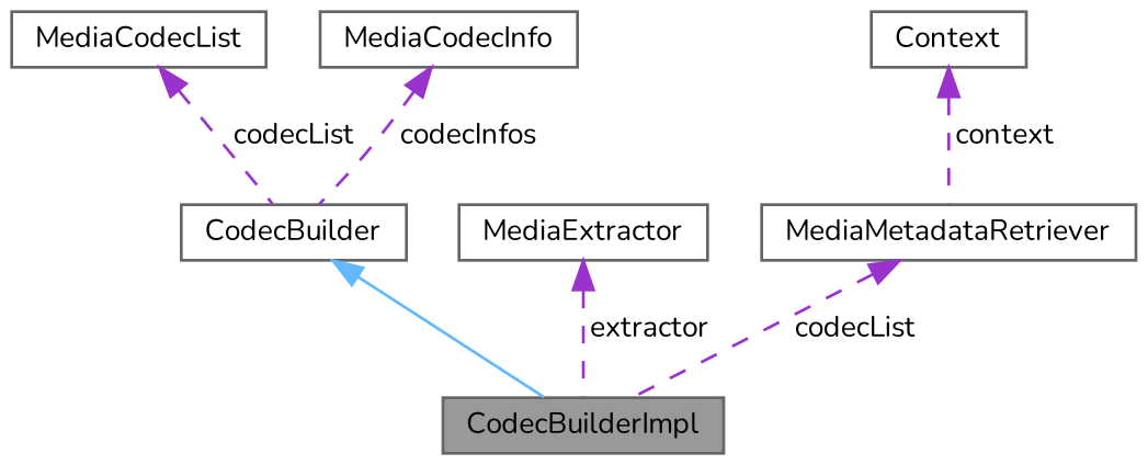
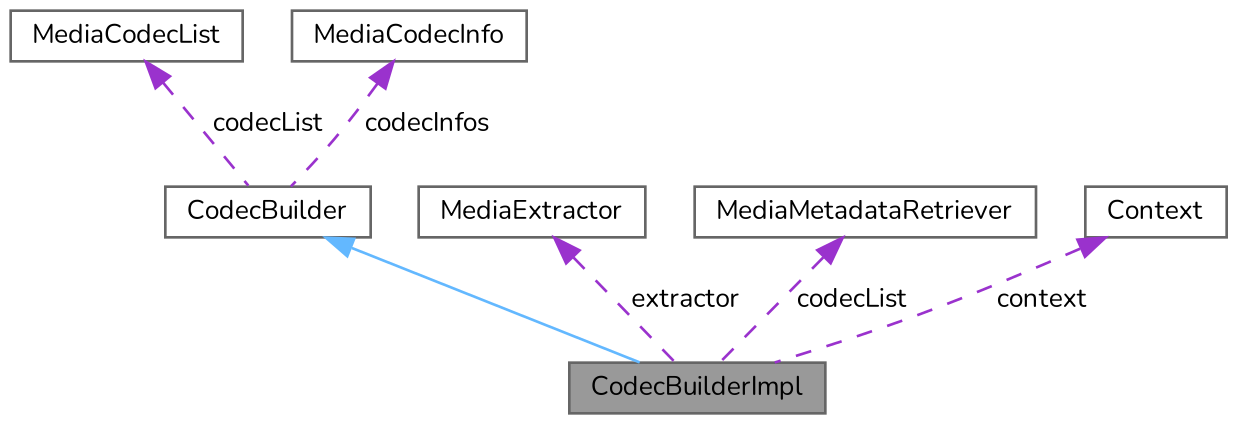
  digraph {
    fontname=Nunito
    node [color=gray40 fillcolor=white fontname=Nunito fontsize=10 shape=box style=filled]
    edge [color=darkorchid3 dir=back fontname=Nunito fontsize=10 labelfontname=Helvetica labelfontsize=10 style=dashed]
    n1 [fillcolor=grey60 fontcolor=black height=0.2 label=CodecBuilderImpl width=0.4]
    n2 [height=0.2 label=CodecBuilder width=0.4]
    n3 [height=0.2 label=MediaCodecList width=0.4]
    n4 [height=0.2 label=MediaCodecInfo width=0.4]
    n5 [height=0.2 label=MediaExtractor width=0.4]
    n6 [height=0.2 label=MediaMetadataRetriever width=0.4]
    n7 [height=0.2 label=Context width=0.4]
    n2 -> n1 [color=steelblue1 style=solid]
    n3 -> n2 [label=" codecList"]
    n4 -> n2 [label=" codecInfos"]
    n5 -> n1 [label=" extractor"]
    n6 -> n1 [label=" codecList"]
-   n7 -> n6 [label=" context"]
+   n7 -> n1 [label=" context"]
  }
